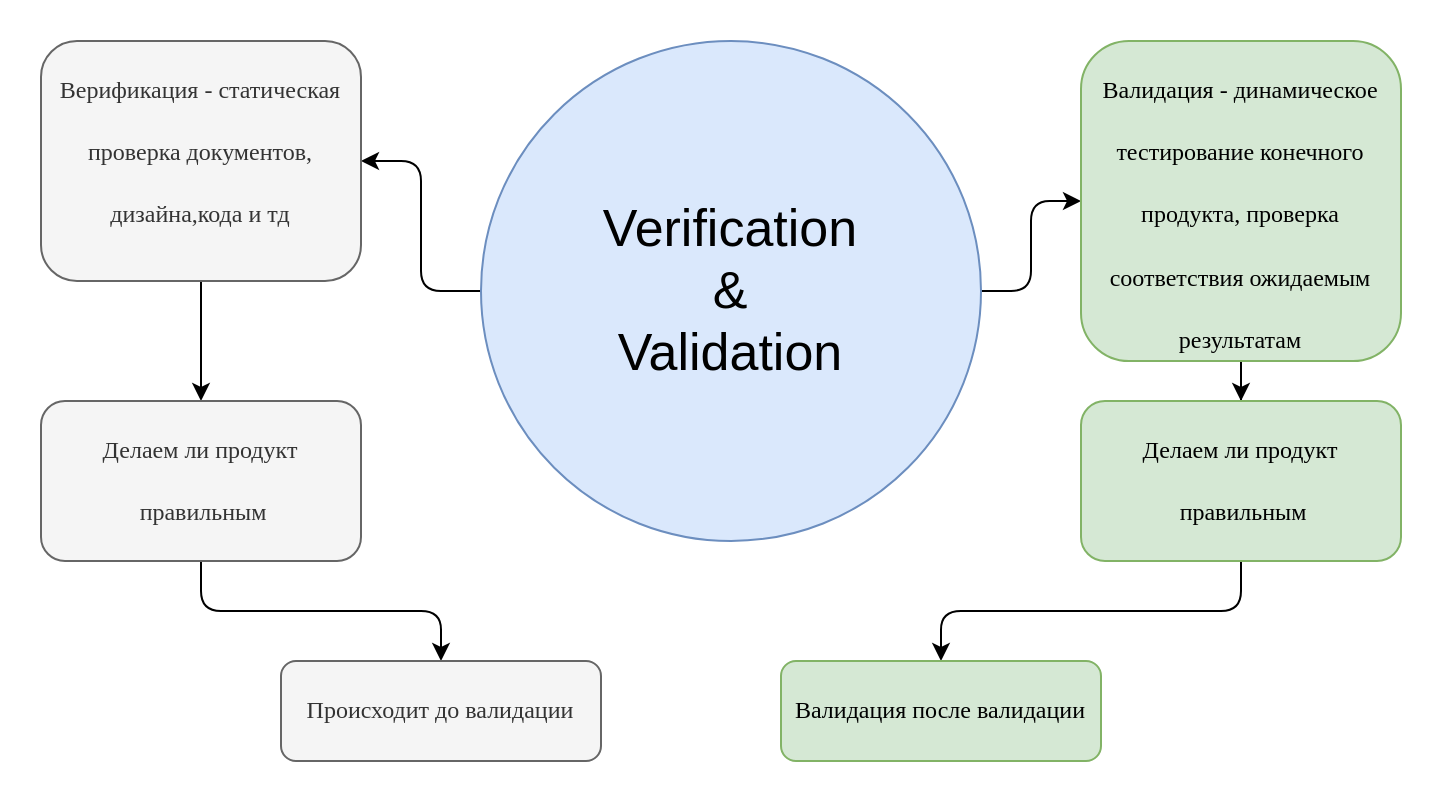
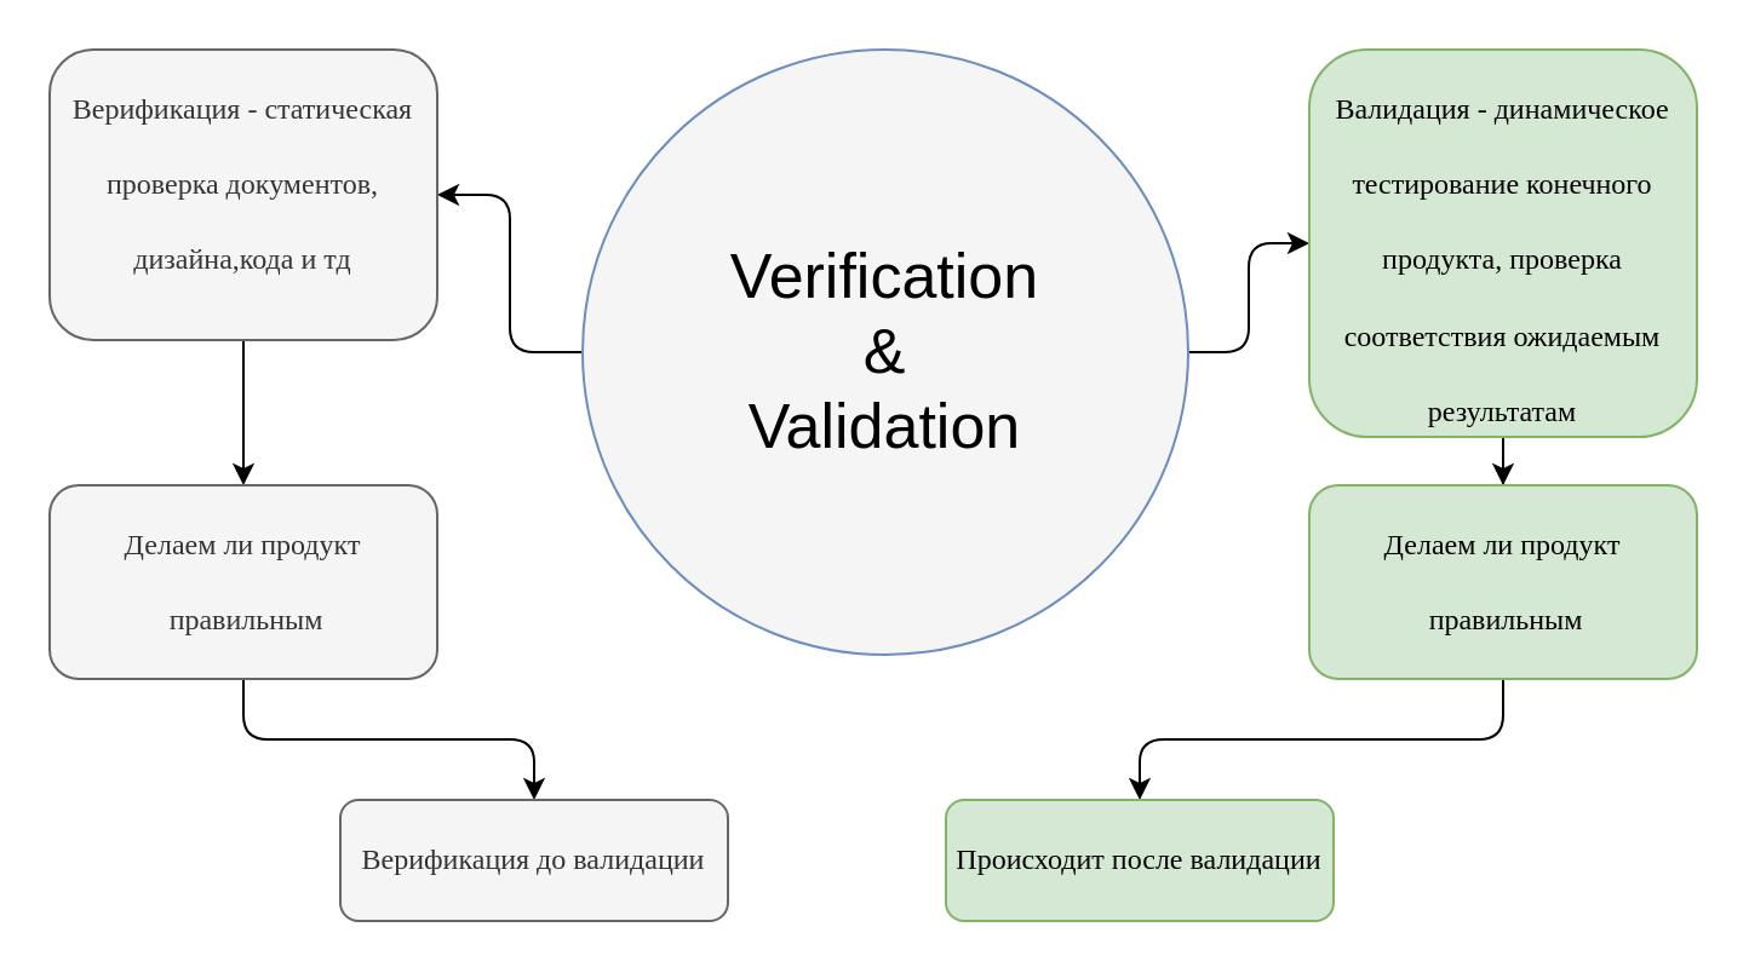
  <mxCell id="0" />
  <mxCell id="1" parent="0" />
  <mxCell id="2" style="edgeStyle=orthogonalEdgeStyle;rounded=1;orthogonalLoop=1;jettySize=auto;html=1;entryX=1;entryY=0.5;entryDx=0;entryDy=0;fontFamily=Tahoma;fontSize=12;" edge="1" parent="1" source="4" target="11"><mxGeometry relative="1" as="geometry" /></mxCell>
  <mxCell id="3" style="edgeStyle=orthogonalEdgeStyle;rounded=1;orthogonalLoop=1;jettySize=auto;html=1;exitX=1;exitY=0.5;exitDx=0;exitDy=0;entryX=0;entryY=0.5;entryDx=0;entryDy=0;fontFamily=Tahoma;fontSize=12;" edge="1" parent="1" source="4" target="6"><mxGeometry relative="1" as="geometry" /></mxCell>
- <mxCell id="4" value="&lt;font style=&quot;font-size: 26px;&quot;&gt;Verification&lt;br&gt;&amp;amp;&lt;br&gt;Validation&lt;/font&gt;" style="ellipse;whiteSpace=wrap;html=1;aspect=fixed;fillColor=#dae8fc;strokeColor=#6c8ebf;" vertex="1" parent="1"><mxGeometry x="240" y="20" width="250" height="250" as="geometry" /></mxCell>
+ <mxCell id="4" value="&lt;font style=&quot;font-size: 26px;&quot;&gt;Verification&lt;br&gt;&amp;amp;&lt;br&gt;Validation&lt;/font&gt;" style="ellipse;whiteSpace=wrap;html=1;aspect=fixed;fillColor=#f5f5f5;strokeColor=#6c8ebf;" vertex="1" parent="1"><mxGeometry x="240" y="20" width="250" height="250" as="geometry" /></mxCell>
  <mxCell id="5" value="" style="edgeStyle=orthogonalEdgeStyle;rounded=0;orthogonalLoop=1;jettySize=auto;html=1;fontFamily=Tahoma;fontSize=12;" edge="1" parent="1" source="6" target="8"><mxGeometry relative="1" as="geometry" /></mxCell>
  <mxCell id="6" value="&lt;font style=&quot;font-size: 12px;&quot;&gt;Валидация - динамическое тестирование конечного продукта, проверка соответствия ожидаемым результатам&lt;/font&gt;" style="rounded=1;fontSize=26;fontFamily=Tahoma;horizontal=1;verticalAlign=top;spacing=0;whiteSpace=wrap;html=1;fillColor=#d5e8d4;strokeColor=#82b366;" vertex="1" parent="1"><mxGeometry x="540" y="20" width="160" height="160" as="geometry" /></mxCell>
  <mxCell id="7" value="" style="edgeStyle=orthogonalEdgeStyle;rounded=1;orthogonalLoop=1;jettySize=auto;html=1;fontFamily=Tahoma;fontSize=12;" edge="1" parent="1" source="8" target="9"><mxGeometry relative="1" as="geometry" /></mxCell>
  <mxCell id="8" value="&lt;font style=&quot;font-size: 12px;&quot;&gt;Делаем ли продукт&lt;br&gt;&amp;nbsp;правильным&lt;/font&gt;" style="rounded=1;fontSize=26;fontFamily=Tahoma;horizontal=1;verticalAlign=top;spacing=0;whiteSpace=wrap;html=1;fillColor=#d5e8d4;strokeColor=#82b366;" vertex="1" parent="1"><mxGeometry x="540" y="200" width="160" height="80" as="geometry" /></mxCell>
- <mxCell id="9" value="&lt;span style=&quot;font-size: 12px;&quot;&gt;Валидация после валидации&lt;/span&gt;" style="rounded=1;fontSize=26;fontFamily=Tahoma;horizontal=1;verticalAlign=top;spacing=0;whiteSpace=wrap;html=1;fillColor=#d5e8d4;strokeColor=#82b366;" vertex="1" parent="1"><mxGeometry x="390" y="330" width="160" height="50" as="geometry" /></mxCell>
+ <mxCell id="9" value="&lt;span style=&quot;font-size: 12px;&quot;&gt;Происходит после валидации&lt;/span&gt;" style="rounded=1;fontSize=26;fontFamily=Tahoma;horizontal=1;verticalAlign=top;spacing=0;whiteSpace=wrap;html=1;fillColor=#d5e8d4;strokeColor=#82b366;" vertex="1" parent="1"><mxGeometry x="390" y="330" width="160" height="50" as="geometry" /></mxCell>
  <mxCell id="10" value="" style="edgeStyle=orthogonalEdgeStyle;rounded=0;orthogonalLoop=1;jettySize=auto;html=1;fontFamily=Tahoma;fontSize=12;" edge="1" parent="1" source="11" target="13"><mxGeometry relative="1" as="geometry" /></mxCell>
  <mxCell id="11" value="&lt;font style=&quot;font-size: 12px;&quot;&gt;Верификация - статическая проверка документов, дизайна,кода и тд&lt;/font&gt;" style="rounded=1;fontSize=26;fontFamily=Tahoma;horizontal=1;verticalAlign=top;spacing=0;whiteSpace=wrap;html=1;fontStyle=0;fillColor=#f5f5f5;fontColor=#333333;strokeColor=#666666;" vertex="1" parent="1"><mxGeometry x="20" y="20" width="160" height="120" as="geometry" /></mxCell>
  <mxCell id="12" value="" style="edgeStyle=orthogonalEdgeStyle;rounded=1;orthogonalLoop=1;jettySize=auto;html=1;fontFamily=Tahoma;fontSize=12;" edge="1" parent="1" source="13" target="14"><mxGeometry relative="1" as="geometry" /></mxCell>
  <mxCell id="13" value="&lt;font style=&quot;font-size: 12px;&quot;&gt;Делаем ли продукт&lt;br&gt;&amp;nbsp;правильным&lt;/font&gt;" style="rounded=1;fontSize=26;fontFamily=Tahoma;horizontal=1;verticalAlign=top;spacing=0;whiteSpace=wrap;html=1;fontStyle=0;fillColor=#f5f5f5;fontColor=#333333;strokeColor=#666666;" vertex="1" parent="1"><mxGeometry x="20" y="200" width="160" height="80" as="geometry" /></mxCell>
- <mxCell id="14" value="&lt;span style=&quot;font-size: 12px;&quot;&gt;Происходит до валидации&lt;/span&gt;" style="rounded=1;fontSize=26;fontFamily=Tahoma;horizontal=1;verticalAlign=top;spacing=0;whiteSpace=wrap;html=1;fontStyle=0;fillColor=#f5f5f5;fontColor=#333333;strokeColor=#666666;" vertex="1" parent="1"><mxGeometry x="140" y="330" width="160" height="50" as="geometry" /></mxCell>
+ <mxCell id="14" value="&lt;span style=&quot;font-size: 12px;&quot;&gt;Верификация до валидации&lt;/span&gt;" style="rounded=1;fontSize=26;fontFamily=Tahoma;horizontal=1;verticalAlign=top;spacing=0;whiteSpace=wrap;html=1;fontStyle=0;fillColor=#f5f5f5;fontColor=#333333;strokeColor=#666666;" vertex="1" parent="1"><mxGeometry x="140" y="330" width="160" height="50" as="geometry" /></mxCell>
